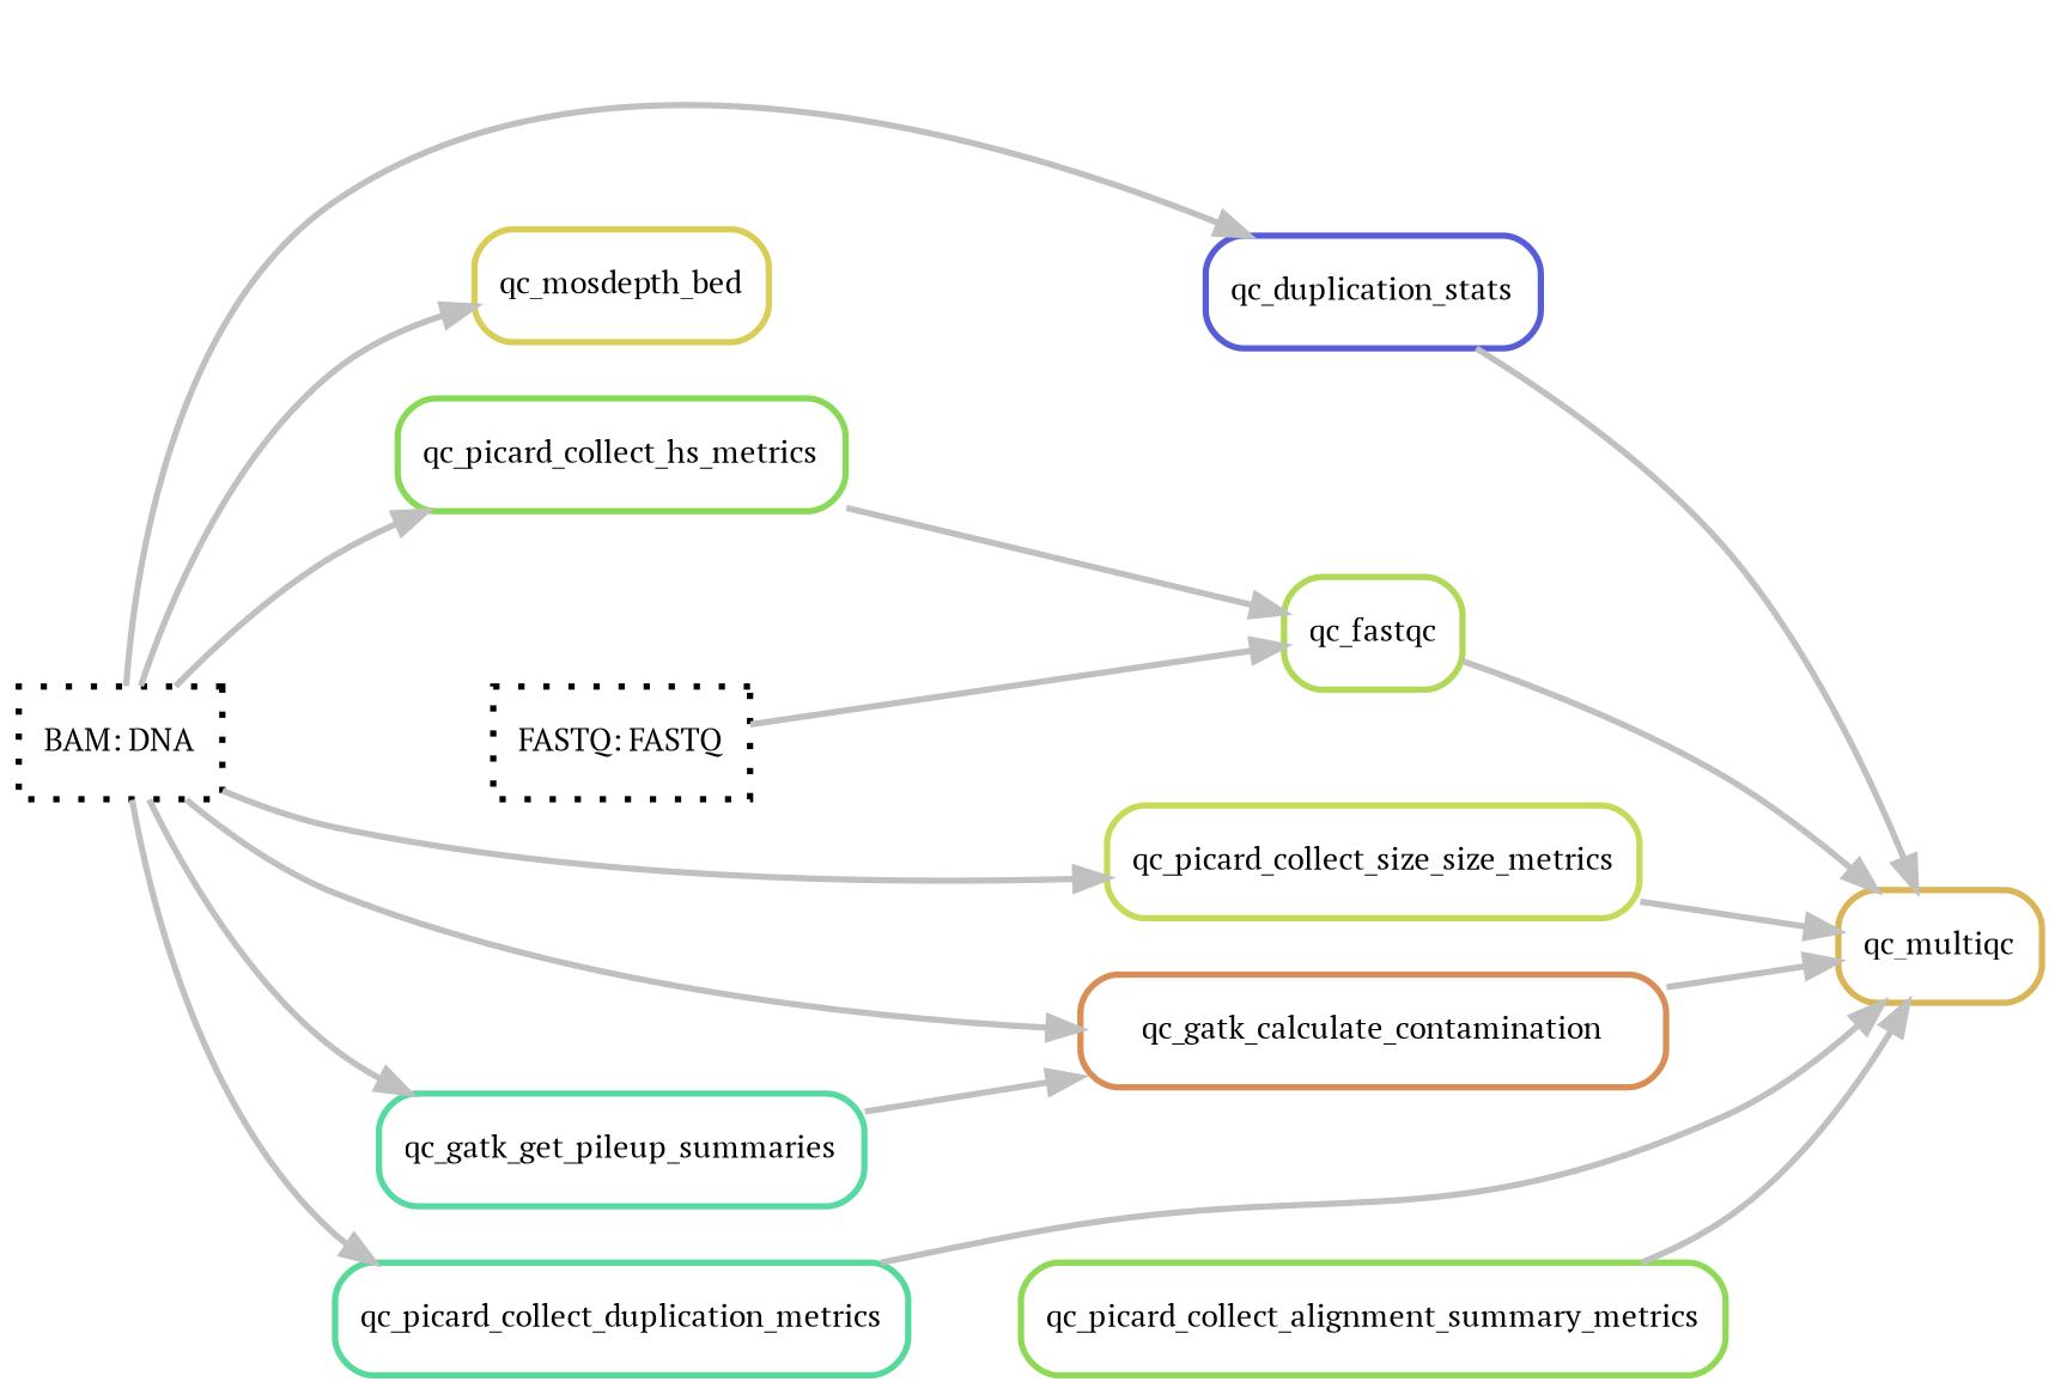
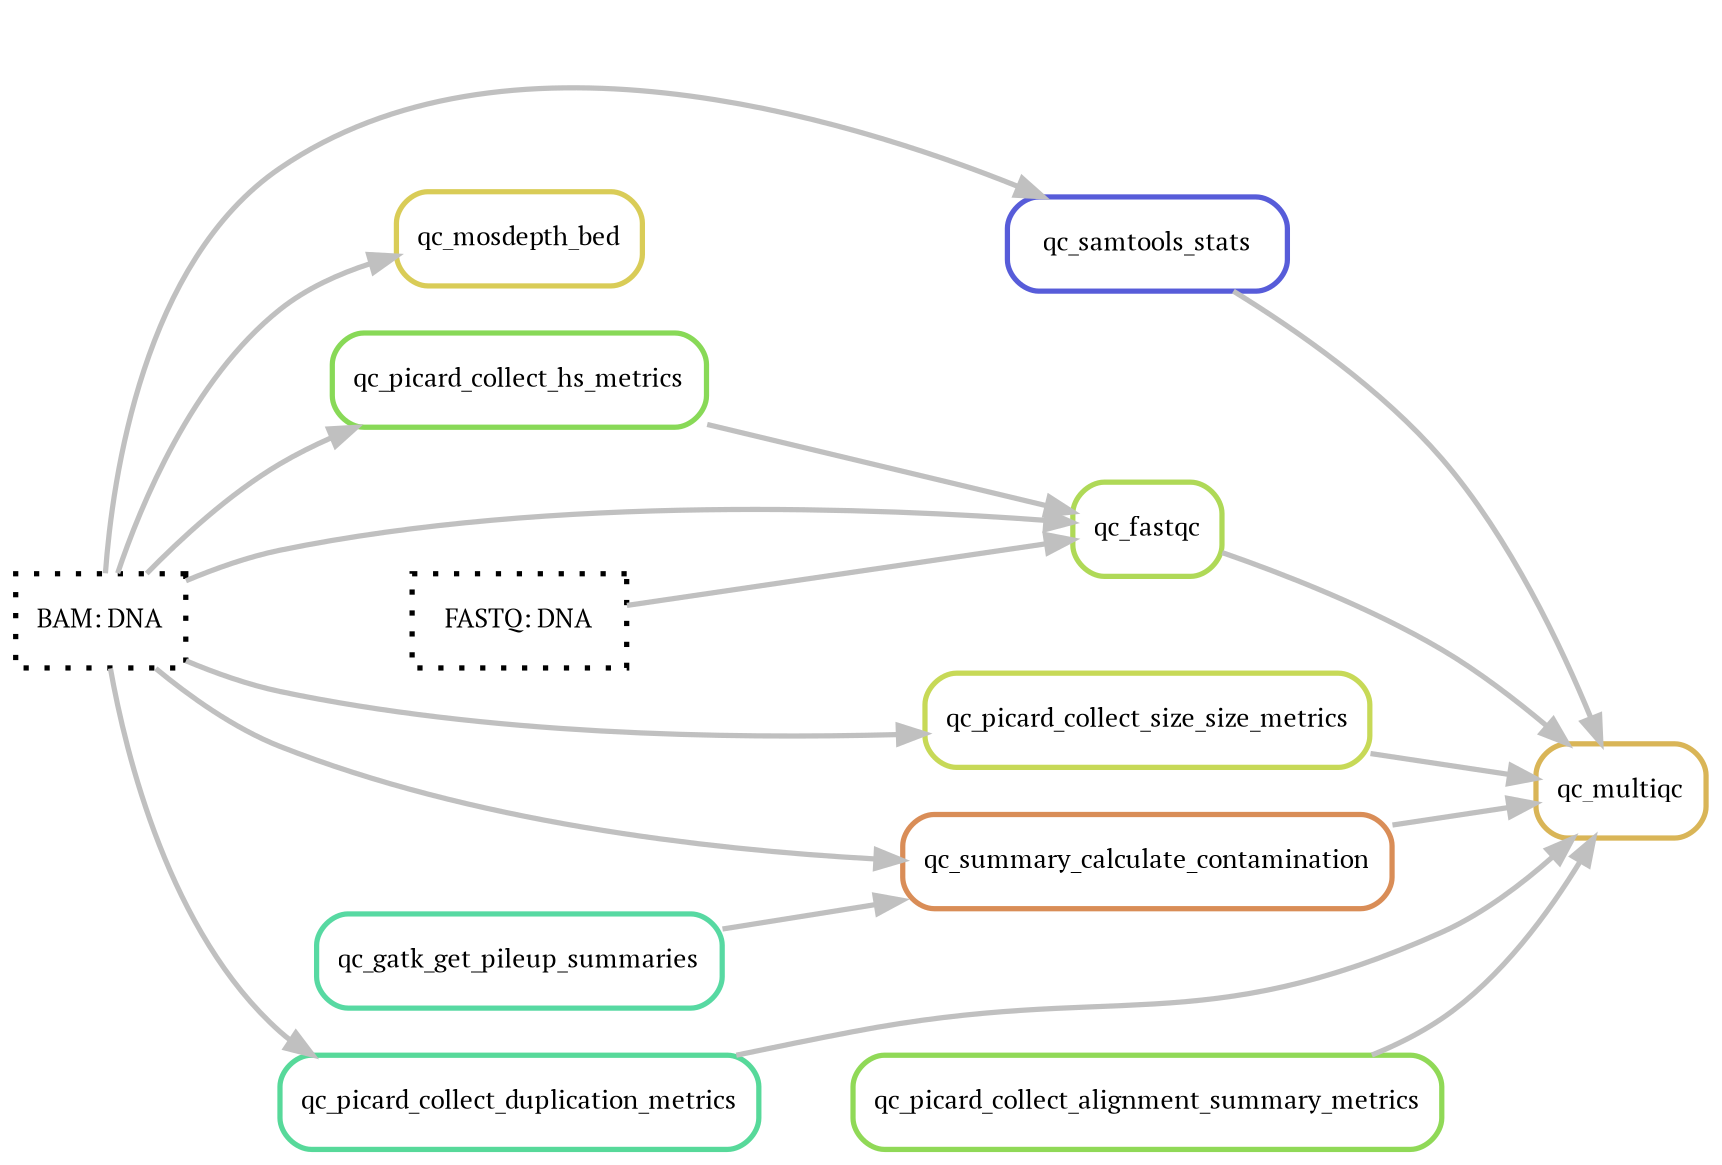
  digraph {
    bgcolor=white
    fontname="PT Serif"
    rankdir=LR
    node [color="0.0 0.0 0.0" fontname="PT Serif" fontsize=10 penwidth=2 shape=box style=rounded]
    edge [color=grey fontname="PT Serif" penwidth=2]
-   n1 [color="0.66 0.6 0.85" label=qc_duplication_stats]
+   n1 [color="0.66 0.6 0.85" label=qc_samtools_stats]
    n2 [color="0.12 0.6 0.85" label=qc_multiqc]
    n3 [color="0.15 0.6 0.85" label=qc_mosdepth_bed]
    n4 [color="0.27 0.6 0.85" label=qc_picard_collect_hs_metrics]
    n5 [color="0.22 0.6 0.85" label=qc_fastqc]
    n6 [color="0.19 0.6 0.85" label=qc_picard_collect_size_size_metrics]
-   n7 [color="0.07 0.6 0.85" label=qc_gatk_calculate_contamination]
+   n7 [color="0.07 0.6 0.85" label=qc_summary_calculate_contamination]
    n8 [color="0.43 0.6 0.85" label=qc_gatk_get_pileup_summaries]
    n9 [color="0.26 0.6 0.85" label=qc_picard_collect_alignment_summary_metrics]
    n10 [color="0.42 0.6 0.85" label=qc_picard_collect_duplication_metrics]
    n11 [label="BAM: DNA" style=dotted]
-   n12 [label="FASTQ: FASTQ" style=dotted]
+   n12 [label="FASTQ: DNA" style=dotted]
    n1 -> n2
    n4 -> n5
    n5 -> n2
    n6 -> n2
    n7 -> n2
    n8 -> n7
    n9 -> n2
    n10 -> n2
    n11 -> n1
    n11 -> n3
    n11 -> n4
    n11 -> n6
    n11 -> n7
-   n11 -> n8
+   n11 -> n5
    n11 -> n10
    n12 -> n5
  }
